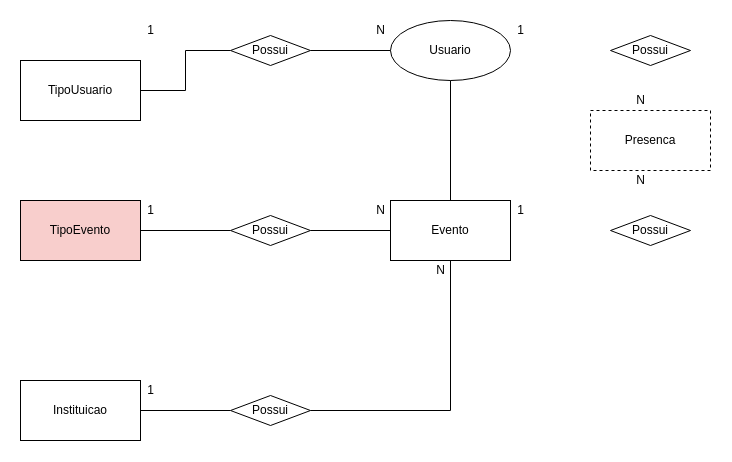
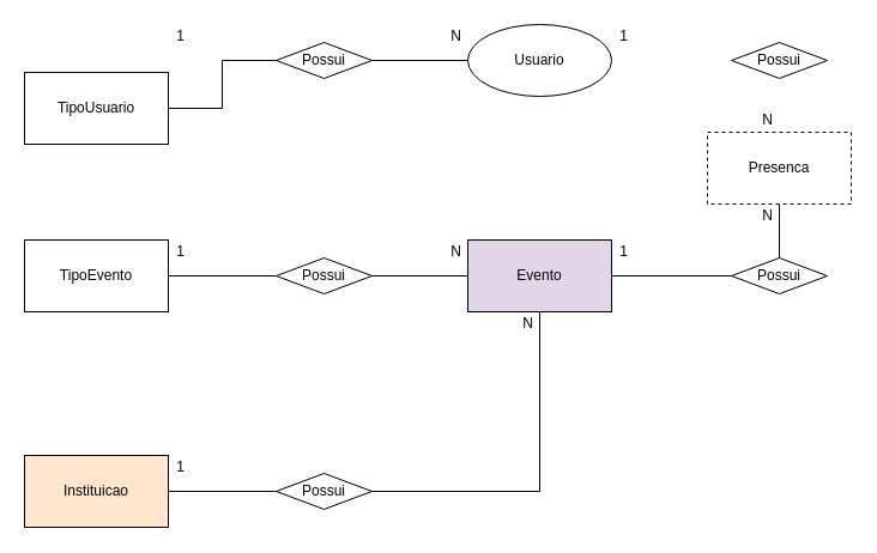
  <mxCell id="0" />
  <mxCell id="1" parent="0" />
  <mxCell id="2" style="edgeStyle=orthogonalEdgeStyle;rounded=0;orthogonalLoop=1;jettySize=auto;html=1;entryX=0;entryY=0.5;entryDx=0;entryDy=0;endArrow=none;endFill=0;" edge="1" parent="1" source="3" target="13"><mxGeometry relative="1" as="geometry" /></mxCell>
  <mxCell id="3" value="TipoUsuario" style="rounded=0;whiteSpace=wrap;html=1;" vertex="1" parent="1"><mxGeometry x="20" y="60" width="120" height="60" as="geometry" /></mxCell>
  <mxCell id="4" style="edgeStyle=orthogonalEdgeStyle;rounded=0;orthogonalLoop=1;jettySize=auto;html=1;entryX=0;entryY=0.5;entryDx=0;entryDy=0;endArrow=none;endFill=0;" edge="1" parent="1" source="5" target="15"><mxGeometry relative="1" as="geometry" /></mxCell>
- <mxCell id="5" value="TipoEvento" style="rounded=0;whiteSpace=wrap;html=1;fillColor=#f8cecc;" vertex="1" parent="1"><mxGeometry x="20" y="200" width="120" height="60" as="geometry" /></mxCell>
+ <mxCell id="5" value="TipoEvento" style="rounded=0;whiteSpace=wrap;html=1;" vertex="1" parent="1"><mxGeometry x="20" y="200" width="120" height="60" as="geometry" /></mxCell>
  <mxCell id="6" style="edgeStyle=orthogonalEdgeStyle;rounded=0;orthogonalLoop=1;jettySize=auto;html=1;entryX=0;entryY=0.5;entryDx=0;entryDy=0;endArrow=none;endFill=0;" edge="1" parent="1" source="7" target="17"><mxGeometry relative="1" as="geometry" /></mxCell>
- <mxCell id="7" value="Instituicao" style="rounded=0;whiteSpace=wrap;html=1;" vertex="1" parent="1"><mxGeometry x="20" y="380" width="120" height="60" as="geometry" /></mxCell>
+ <mxCell id="7" value="Instituicao" style="rounded=0;whiteSpace=wrap;html=1;fillColor=#ffe6cc;" vertex="1" parent="1"><mxGeometry x="20" y="380" width="120" height="60" as="geometry" /></mxCell>
  <mxCell id="8" value="Usuario" style="ellipse;whiteSpace=wrap;html=1;" vertex="1" parent="1"><mxGeometry x="390" y="20" width="120" height="60" as="geometry" /></mxCell>
- <mxCell id="9" style="edgeStyle=orthogonalEdgeStyle;rounded=0;orthogonalLoop=1;jettySize=auto;html=1;endArrow=none;endFill=0;" edge="1" parent="1" source="10" target="8"><mxGeometry relative="1" as="geometry" /></mxCell>
- <mxCell id="10" value="Evento" style="rounded=0;whiteSpace=wrap;html=1;" vertex="1" parent="1"><mxGeometry x="390" y="200" width="120" height="60" as="geometry" /></mxCell>
+ <mxCell id="9" style="edgeStyle=orthogonalEdgeStyle;rounded=0;orthogonalLoop=1;jettySize=auto;html=1;entryX=0.5;entryY=1;entryDx=0;entryDy=0;endArrow=none;endFill=0;" edge="1" parent="1" source="10" target="11"><mxGeometry relative="1" as="geometry" /></mxCell>
+ <mxCell id="10" value="Evento" style="rounded=0;whiteSpace=wrap;html=1;fillColor=#e1d5e7;" vertex="1" parent="1"><mxGeometry x="390" y="200" width="120" height="60" as="geometry" /></mxCell>
  <mxCell id="11" value="Presenca" style="rounded=0;whiteSpace=wrap;html=1;dashed=1;" vertex="1" parent="1"><mxGeometry x="590" y="110" width="120" height="60" as="geometry" /></mxCell>
  <mxCell id="12" style="edgeStyle=orthogonalEdgeStyle;rounded=0;orthogonalLoop=1;jettySize=auto;html=1;entryX=0;entryY=0.5;entryDx=0;entryDy=0;endArrow=none;endFill=0;" edge="1" parent="1" source="13" target="8"><mxGeometry relative="1" as="geometry" /></mxCell>
  <mxCell id="13" value="Possui" style="rhombus;whiteSpace=wrap;html=1;" vertex="1" parent="1"><mxGeometry x="230" y="35" width="80" height="30" as="geometry" /></mxCell>
  <mxCell id="14" style="edgeStyle=orthogonalEdgeStyle;rounded=0;orthogonalLoop=1;jettySize=auto;html=1;endArrow=none;endFill=0;" edge="1" parent="1" source="15" target="10"><mxGeometry relative="1" as="geometry" /></mxCell>
  <mxCell id="15" value="Possui" style="rhombus;whiteSpace=wrap;html=1;" vertex="1" parent="1"><mxGeometry x="230" y="215" width="80" height="30" as="geometry" /></mxCell>
  <mxCell id="16" style="edgeStyle=orthogonalEdgeStyle;rounded=0;orthogonalLoop=1;jettySize=auto;html=1;entryX=0.5;entryY=1;entryDx=0;entryDy=0;endArrow=none;endFill=0;" edge="1" parent="1" source="17" target="10"><mxGeometry relative="1" as="geometry" /></mxCell>
  <mxCell id="17" value="Possui" style="rhombus;whiteSpace=wrap;html=1;" vertex="1" parent="1"><mxGeometry x="230" y="395" width="80" height="30" as="geometry" /></mxCell>
  <mxCell id="18" value="Possui" style="rhombus;whiteSpace=wrap;html=1;" vertex="1" parent="1"><mxGeometry x="610" y="35" width="80" height="30" as="geometry" /></mxCell>
  <mxCell id="19" value="Possui" style="rhombus;whiteSpace=wrap;html=1;" vertex="1" parent="1"><mxGeometry x="610" y="215" width="80" height="30" as="geometry" /></mxCell>
  <mxCell id="20" value="1" style="text;html=1;align=center;verticalAlign=middle;resizable=0;points=[];autosize=1;" vertex="1" parent="1"><mxGeometry x="140" y="20" width="20" height="20" as="geometry" /></mxCell>
  <mxCell id="21" value="N" style="text;html=1;align=center;verticalAlign=middle;resizable=0;points=[];autosize=1;" vertex="1" parent="1"><mxGeometry x="370" y="20" width="20" height="20" as="geometry" /></mxCell>
  <mxCell id="22" value="N" style="text;html=1;align=center;verticalAlign=middle;resizable=0;points=[];autosize=1;" vertex="1" parent="1"><mxGeometry x="370" y="200" width="20" height="20" as="geometry" /></mxCell>
  <mxCell id="23" value="1" style="text;html=1;align=center;verticalAlign=middle;resizable=0;points=[];autosize=1;" vertex="1" parent="1"><mxGeometry x="140" y="200" width="20" height="20" as="geometry" /></mxCell>
  <mxCell id="24" value="1" style="text;html=1;align=center;verticalAlign=middle;resizable=0;points=[];autosize=1;" vertex="1" parent="1"><mxGeometry x="140" y="380" width="20" height="20" as="geometry" /></mxCell>
  <mxCell id="25" value="N" style="text;html=1;align=center;verticalAlign=middle;resizable=0;points=[];autosize=1;" vertex="1" parent="1"><mxGeometry x="430" y="260" width="20" height="20" as="geometry" /></mxCell>
  <mxCell id="26" value="1" style="text;html=1;align=center;verticalAlign=middle;resizable=0;points=[];autosize=1;" vertex="1" parent="1"><mxGeometry x="510" y="20" width="20" height="20" as="geometry" /></mxCell>
  <mxCell id="27" value="N" style="text;html=1;align=center;verticalAlign=middle;resizable=0;points=[];autosize=1;" vertex="1" parent="1"><mxGeometry x="630" y="90" width="20" height="20" as="geometry" /></mxCell>
  <mxCell id="28" value="N" style="text;html=1;align=center;verticalAlign=middle;resizable=0;points=[];autosize=1;" vertex="1" parent="1"><mxGeometry x="630" y="170" width="20" height="20" as="geometry" /></mxCell>
  <mxCell id="29" value="1" style="text;html=1;align=center;verticalAlign=middle;resizable=0;points=[];autosize=1;" vertex="1" parent="1"><mxGeometry x="510" y="200" width="20" height="20" as="geometry" /></mxCell>
